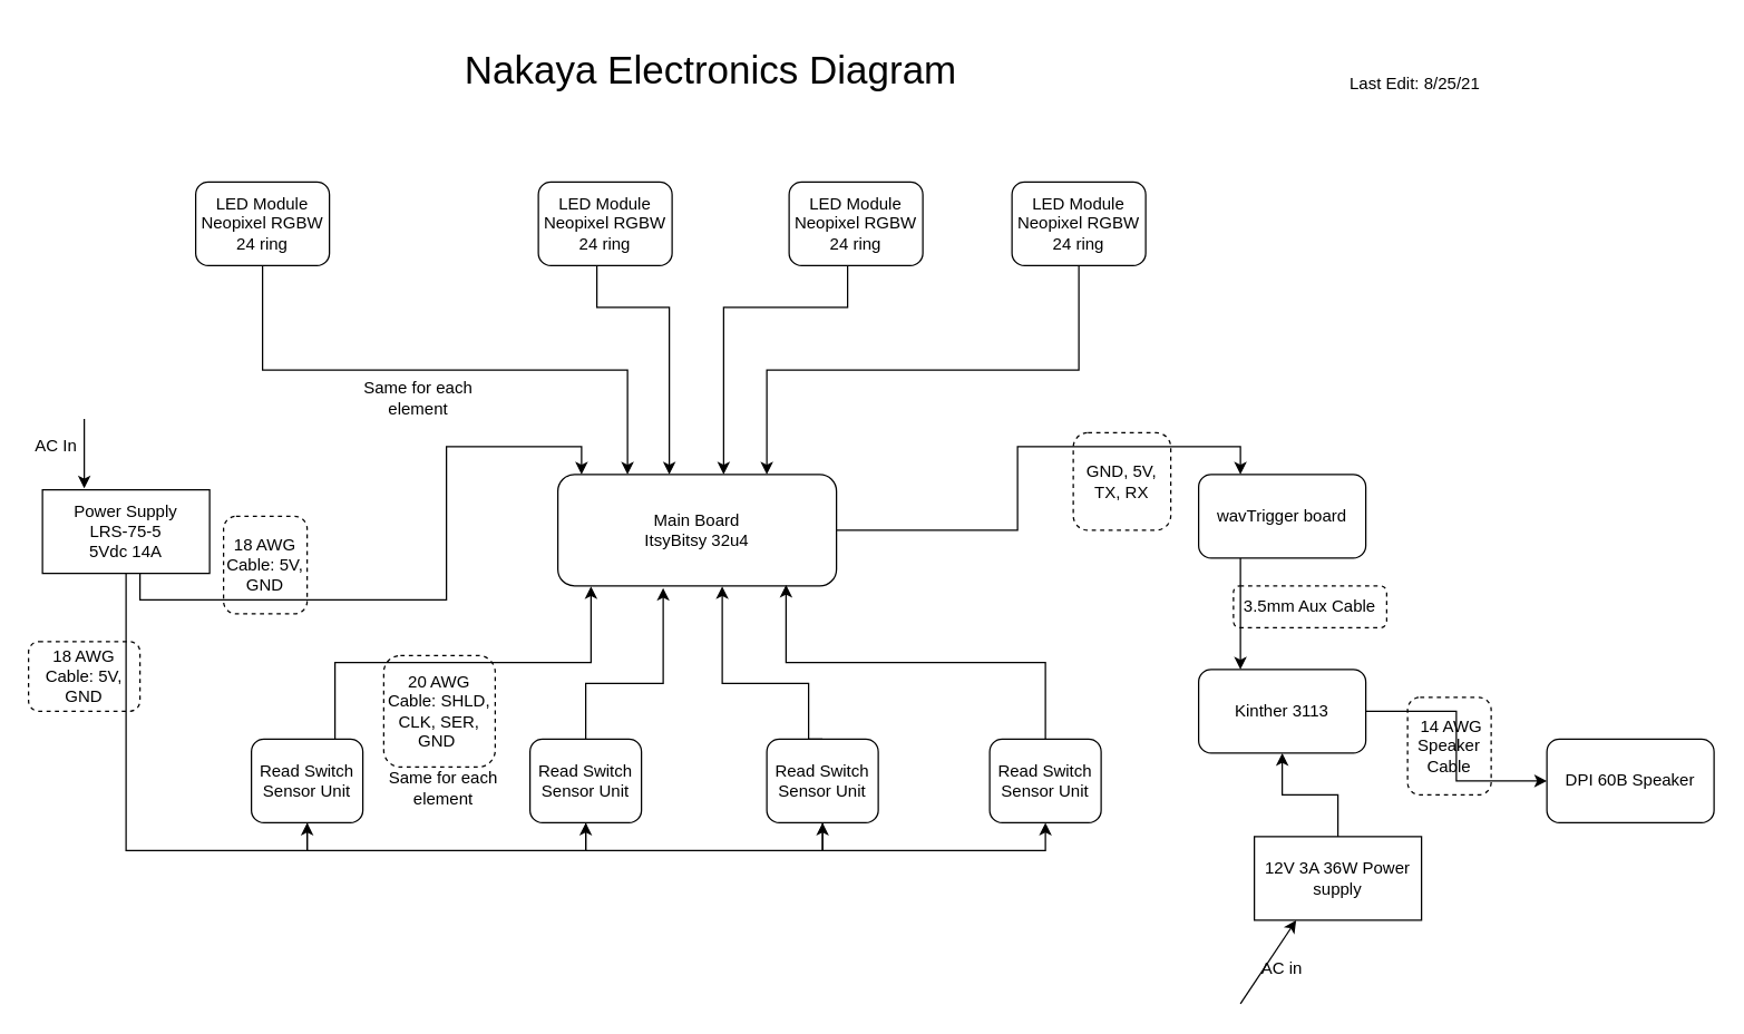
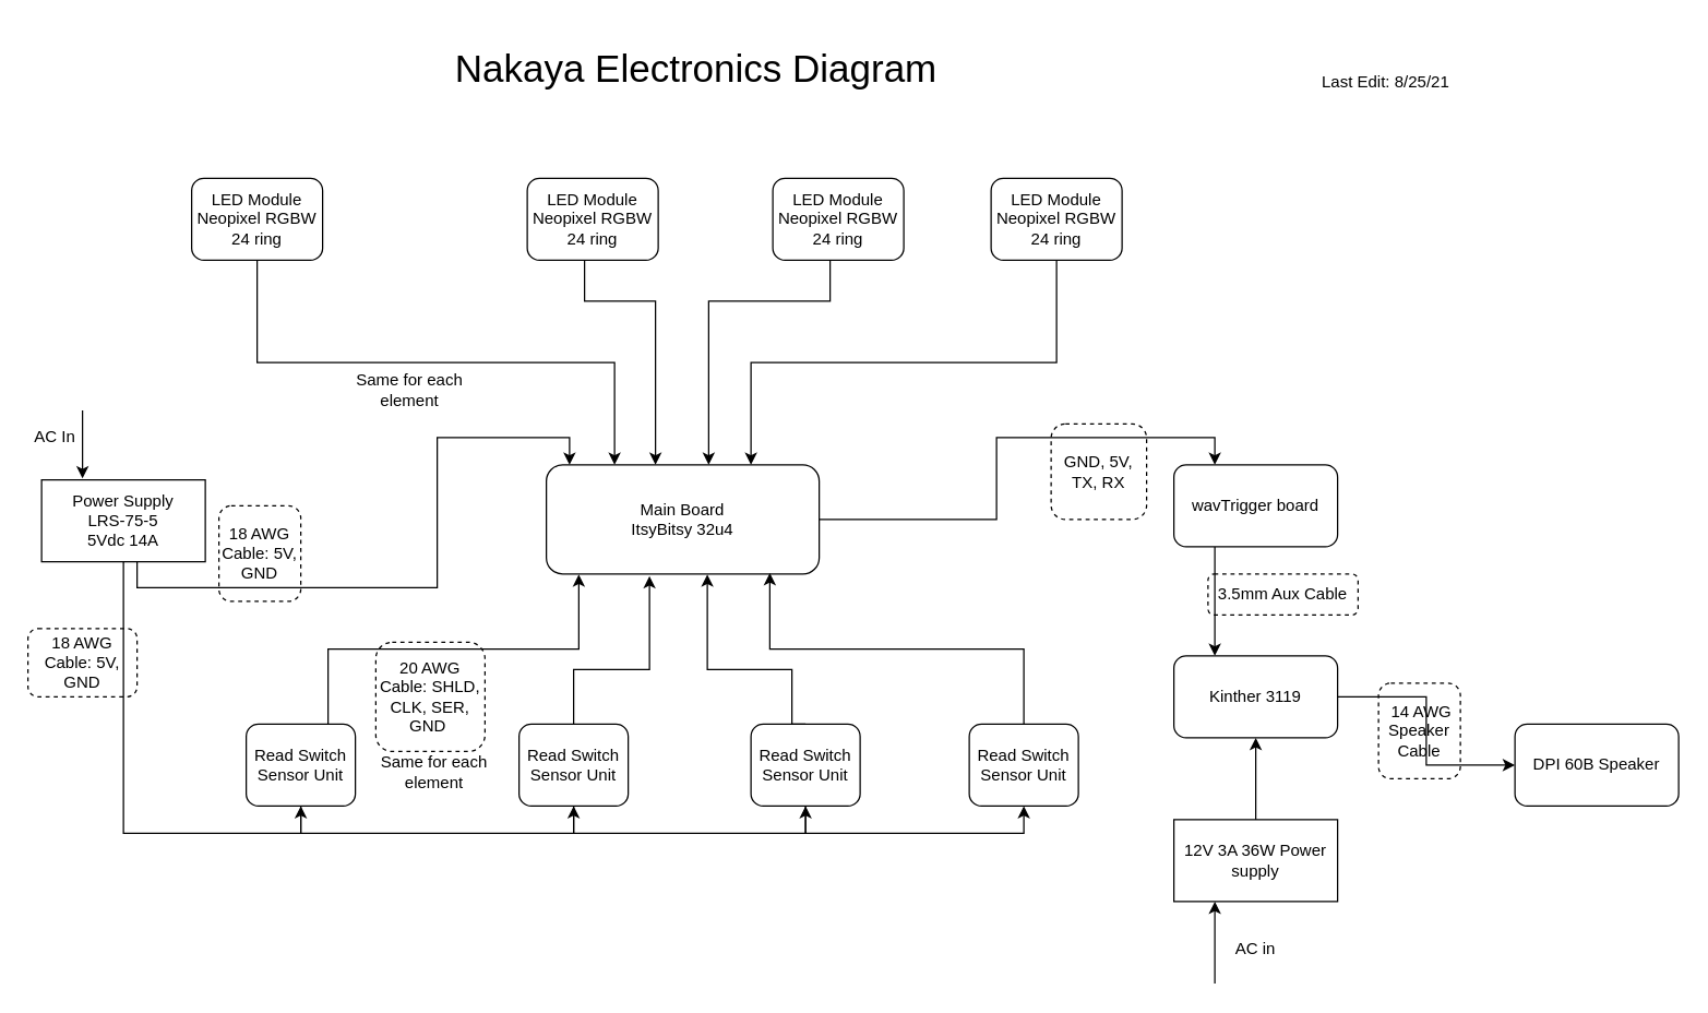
  <mxCell id="0" />
  <mxCell id="1" parent="0" />
  <mxCell id="2" style="edgeStyle=orthogonalEdgeStyle;rounded=0;orthogonalLoop=1;jettySize=auto;html=1;exitX=1;exitY=0.5;exitDx=0;exitDy=0;entryX=0.25;entryY=0;entryDx=0;entryDy=0;" parent="1" source="3" target="29" edge="1"><mxGeometry relative="1" as="geometry" /></mxCell>
  <mxCell id="3" value="Main Board&lt;br&gt;ItsyBitsy 32u4" style="rounded=1;whiteSpace=wrap;html=1;" parent="1" vertex="1"><mxGeometry x="400" y="340" width="200" height="80" as="geometry" /></mxCell>
  <mxCell id="4" style="edgeStyle=orthogonalEdgeStyle;rounded=0;orthogonalLoop=1;jettySize=auto;html=1;exitX=0.75;exitY=0;exitDx=0;exitDy=0;entryX=0.119;entryY=1.004;entryDx=0;entryDy=0;entryPerimeter=0;" parent="1" source="6" target="3" edge="1"><mxGeometry relative="1" as="geometry" /></mxCell>
  <mxCell id="5" style="edgeStyle=orthogonalEdgeStyle;rounded=0;orthogonalLoop=1;jettySize=auto;html=1;exitX=0.5;exitY=1;exitDx=0;exitDy=0;entryX=0.5;entryY=1;entryDx=0;entryDy=0;" parent="1" source="6" target="9" edge="1"><mxGeometry relative="1" as="geometry" /></mxCell>
  <mxCell id="6" value="Read Switch Sensor Unit" style="rounded=1;whiteSpace=wrap;html=1;" parent="1" vertex="1"><mxGeometry x="180" y="530" width="80" height="60" as="geometry" /></mxCell>
  <mxCell id="7" style="edgeStyle=orthogonalEdgeStyle;rounded=0;orthogonalLoop=1;jettySize=auto;html=1;exitX=0.5;exitY=0;exitDx=0;exitDy=0;entryX=0.378;entryY=1.019;entryDx=0;entryDy=0;entryPerimeter=0;" parent="1" source="9" target="3" edge="1"><mxGeometry relative="1" as="geometry"><Array as="points"><mxPoint x="420" y="490" /><mxPoint x="476" y="490" /></Array></mxGeometry></mxCell>
  <mxCell id="8" style="edgeStyle=orthogonalEdgeStyle;rounded=0;orthogonalLoop=1;jettySize=auto;html=1;exitX=0.5;exitY=1;exitDx=0;exitDy=0;entryX=0.5;entryY=1;entryDx=0;entryDy=0;" parent="1" source="9" target="12" edge="1"><mxGeometry relative="1" as="geometry" /></mxCell>
  <mxCell id="9" value="Read Switch Sensor Unit" style="rounded=1;whiteSpace=wrap;html=1;" parent="1" vertex="1"><mxGeometry x="380" y="530" width="80" height="60" as="geometry" /></mxCell>
  <mxCell id="10" style="edgeStyle=orthogonalEdgeStyle;rounded=0;orthogonalLoop=1;jettySize=auto;html=1;exitX=0.5;exitY=0;exitDx=0;exitDy=0;entryX=0.59;entryY=1.004;entryDx=0;entryDy=0;entryPerimeter=0;" parent="1" source="12" target="3" edge="1"><mxGeometry relative="1" as="geometry"><Array as="points"><mxPoint x="580" y="530" /><mxPoint x="580" y="490" /><mxPoint x="518" y="490" /></Array></mxGeometry></mxCell>
  <mxCell id="11" style="edgeStyle=orthogonalEdgeStyle;rounded=0;orthogonalLoop=1;jettySize=auto;html=1;exitX=0.5;exitY=1;exitDx=0;exitDy=0;entryX=0.5;entryY=1;entryDx=0;entryDy=0;" parent="1" source="12" target="14" edge="1"><mxGeometry relative="1" as="geometry" /></mxCell>
  <mxCell id="12" value="Read Switch Sensor Unit" style="rounded=1;whiteSpace=wrap;html=1;" parent="1" vertex="1"><mxGeometry x="550" y="530" width="80" height="60" as="geometry" /></mxCell>
  <mxCell id="13" style="edgeStyle=orthogonalEdgeStyle;rounded=0;orthogonalLoop=1;jettySize=auto;html=1;exitX=0.5;exitY=0;exitDx=0;exitDy=0;entryX=0.819;entryY=0.99;entryDx=0;entryDy=0;entryPerimeter=0;" parent="1" source="14" target="3" edge="1"><mxGeometry relative="1" as="geometry" /></mxCell>
  <mxCell id="14" value="Read Switch Sensor Unit" style="rounded=1;whiteSpace=wrap;html=1;" parent="1" vertex="1"><mxGeometry x="710" y="530" width="80" height="60" as="geometry" /></mxCell>
  <mxCell id="15" style="edgeStyle=orthogonalEdgeStyle;rounded=0;orthogonalLoop=1;jettySize=auto;html=1;exitX=0.5;exitY=1;exitDx=0;exitDy=0;entryX=0.085;entryY=0;entryDx=0;entryDy=0;entryPerimeter=0;" parent="1" source="17" target="3" edge="1"><mxGeometry relative="1" as="geometry"><Array as="points"><mxPoint x="100" y="410" /><mxPoint x="100" y="430" /><mxPoint x="320" y="430" /><mxPoint x="320" y="320" /><mxPoint x="417" y="320" /></Array></mxGeometry></mxCell>
  <mxCell id="16" style="edgeStyle=orthogonalEdgeStyle;rounded=0;orthogonalLoop=1;jettySize=auto;html=1;exitX=0.5;exitY=1;exitDx=0;exitDy=0;entryX=0.5;entryY=1;entryDx=0;entryDy=0;" parent="1" source="17" target="6" edge="1"><mxGeometry relative="1" as="geometry"><mxPoint x="90" y="600" as="targetPoint" /></mxGeometry></mxCell>
  <mxCell id="17" value="Power Supply&lt;br&gt;LRS-75-5&lt;br&gt;5Vdc 14A" style="rounded=0;whiteSpace=wrap;html=1;" parent="1" vertex="1"><mxGeometry x="30" y="351" width="120" height="60" as="geometry" /></mxCell>
  <mxCell id="18" style="edgeStyle=orthogonalEdgeStyle;rounded=0;orthogonalLoop=1;jettySize=auto;html=1;exitX=0.5;exitY=1;exitDx=0;exitDy=0;entryX=0.25;entryY=0;entryDx=0;entryDy=0;" parent="1" source="19" target="3" edge="1"><mxGeometry relative="1" as="geometry" /></mxCell>
  <mxCell id="19" value="LED Module&lt;br&gt;Neopixel RGBW 24 ring" style="rounded=1;whiteSpace=wrap;html=1;" parent="1" vertex="1"><mxGeometry x="140" y="130" width="96" height="60" as="geometry" /></mxCell>
  <mxCell id="20" style="edgeStyle=orthogonalEdgeStyle;rounded=0;orthogonalLoop=1;jettySize=auto;html=1;exitX=0.5;exitY=1;exitDx=0;exitDy=0;entryX=0.4;entryY=0;entryDx=0;entryDy=0;entryPerimeter=0;" parent="1" source="21" target="3" edge="1"><mxGeometry relative="1" as="geometry"><Array as="points"><mxPoint x="428" y="190" /><mxPoint x="428" y="220" /><mxPoint x="480" y="220" /></Array></mxGeometry></mxCell>
  <mxCell id="21" value="LED Module&lt;br&gt;Neopixel RGBW 24 ring" style="rounded=1;whiteSpace=wrap;html=1;" parent="1" vertex="1"><mxGeometry x="386" y="130" width="96" height="60" as="geometry" /></mxCell>
  <mxCell id="22" style="edgeStyle=orthogonalEdgeStyle;rounded=0;orthogonalLoop=1;jettySize=auto;html=1;exitX=0.5;exitY=1;exitDx=0;exitDy=0;entryX=0.595;entryY=0;entryDx=0;entryDy=0;entryPerimeter=0;" parent="1" source="23" target="3" edge="1"><mxGeometry relative="1" as="geometry"><Array as="points"><mxPoint x="608" y="190" /><mxPoint x="608" y="220" /><mxPoint x="519" y="220" /></Array></mxGeometry></mxCell>
  <mxCell id="23" value="LED Module&lt;br&gt;Neopixel RGBW 24 ring" style="rounded=1;whiteSpace=wrap;html=1;" parent="1" vertex="1"><mxGeometry x="566" y="130" width="96" height="60" as="geometry" /></mxCell>
  <mxCell id="24" style="edgeStyle=orthogonalEdgeStyle;rounded=0;orthogonalLoop=1;jettySize=auto;html=1;exitX=0.5;exitY=1;exitDx=0;exitDy=0;entryX=0.75;entryY=0;entryDx=0;entryDy=0;" parent="1" source="25" target="3" edge="1"><mxGeometry relative="1" as="geometry" /></mxCell>
  <mxCell id="25" value="LED Module&lt;br&gt;Neopixel RGBW 24 ring" style="rounded=1;whiteSpace=wrap;html=1;" parent="1" vertex="1"><mxGeometry x="726" y="130" width="96" height="60" as="geometry" /></mxCell>
  <mxCell id="26" value="" style="endArrow=classic;html=1;" parent="1" edge="1"><mxGeometry width="50" height="50" relative="1" as="geometry"><mxPoint x="60" y="300" as="sourcePoint" /><mxPoint x="60" y="350" as="targetPoint" /></mxGeometry></mxCell>
  <mxCell id="27" value="AC In" style="text;html=1;strokeColor=none;fillColor=none;align=center;verticalAlign=middle;whiteSpace=wrap;rounded=0;" parent="1" vertex="1"><mxGeometry x="20" y="310" width="40" height="20" as="geometry" /></mxCell>
  <mxCell id="28" style="edgeStyle=orthogonalEdgeStyle;rounded=0;orthogonalLoop=1;jettySize=auto;html=1;exitX=0.25;exitY=1;exitDx=0;exitDy=0;entryX=0.25;entryY=0;entryDx=0;entryDy=0;" parent="1" source="29" target="32" edge="1"><mxGeometry relative="1" as="geometry" /></mxCell>
  <mxCell id="29" value="wavTrigger board" style="rounded=1;whiteSpace=wrap;html=1;" parent="1" vertex="1"><mxGeometry x="860" y="340" width="120" height="60" as="geometry" /></mxCell>
  <mxCell id="30" value="GND, 5V, TX, RX" style="text;html=1;fillColor=none;align=center;verticalAlign=middle;whiteSpace=wrap;rounded=1;strokeColor=#000000;dashed=1;" parent="1" vertex="1"><mxGeometry x="770" y="310" width="70" height="70" as="geometry" /></mxCell>
  <mxCell id="31" style="edgeStyle=orthogonalEdgeStyle;rounded=0;orthogonalLoop=1;jettySize=auto;html=1;exitX=1;exitY=0.5;exitDx=0;exitDy=0;entryX=0;entryY=0.5;entryDx=0;entryDy=0;" parent="1" source="32" target="41" edge="1"><mxGeometry relative="1" as="geometry" /></mxCell>
- <mxCell id="32" value="Kinther 3113" style="rounded=1;whiteSpace=wrap;html=1;" parent="1" vertex="1"><mxGeometry x="860" y="480" width="120" height="60" as="geometry" /></mxCell>
+ <mxCell id="32" value="Kinther 3119" style="rounded=1;whiteSpace=wrap;html=1;" parent="1" vertex="1"><mxGeometry x="860" y="480" width="120" height="60" as="geometry" /></mxCell>
  <mxCell id="33" value="18 AWG Cable: 5V, GND" style="text;html=1;fillColor=none;align=center;verticalAlign=middle;whiteSpace=wrap;rounded=1;strokeColor=#000000;dashed=1;" parent="1" vertex="1"><mxGeometry x="20" y="460" width="80" height="50" as="geometry" /></mxCell>
  <mxCell id="34" value="18 AWG Cable: 5V, GND" style="text;html=1;fillColor=none;align=center;verticalAlign=middle;whiteSpace=wrap;rounded=1;strokeColor=#000000;dashed=1;" parent="1" vertex="1"><mxGeometry x="160" y="370" width="60" height="70" as="geometry" /></mxCell>
  <mxCell id="35" value="20 AWG Cable: SHLD, CLK, SER, GND&amp;nbsp;" style="text;html=1;fillColor=none;align=center;verticalAlign=middle;whiteSpace=wrap;rounded=1;strokeColor=#000000;dashed=1;" parent="1" vertex="1"><mxGeometry x="275" y="470" width="80" height="80" as="geometry" /></mxCell>
  <mxCell id="36" value="Same for each&lt;br&gt;element" style="text;html=1;strokeColor=none;fillColor=none;align=center;verticalAlign=middle;whiteSpace=wrap;rounded=0;dashed=1;" parent="1" vertex="1"><mxGeometry x="273" y="555" width="90" height="20" as="geometry" /></mxCell>
  <mxCell id="37" style="edgeStyle=orthogonalEdgeStyle;rounded=0;orthogonalLoop=1;jettySize=auto;html=1;exitX=0.5;exitY=1;exitDx=0;exitDy=0;" parent="1" source="30" target="30" edge="1"><mxGeometry relative="1" as="geometry" /></mxCell>
  <mxCell id="38" style="edgeStyle=orthogonalEdgeStyle;rounded=0;orthogonalLoop=1;jettySize=auto;html=1;exitX=0.5;exitY=0;exitDx=0;exitDy=0;entryX=0.5;entryY=1;entryDx=0;entryDy=0;" parent="1" source="39" target="32" edge="1"><mxGeometry relative="1" as="geometry" /></mxCell>
- <mxCell id="39" value="12V 3A 36W Power supply" style="rounded=0;whiteSpace=wrap;html=1;strokeColor=#000000;" parent="1" vertex="1"><mxGeometry x="900" y="600" width="120" height="60" as="geometry" /></mxCell>
+ <mxCell id="39" value="12V 3A 36W Power supply" style="rounded=0;whiteSpace=wrap;html=1;strokeColor=#000000;" parent="1" vertex="1"><mxGeometry x="860" y="600" width="120" height="60" as="geometry" /></mxCell>
  <mxCell id="40" value="3.5mm Aux Cable" style="text;html=1;fillColor=none;align=center;verticalAlign=middle;whiteSpace=wrap;rounded=1;strokeColor=#000000;dashed=1;" parent="1" vertex="1"><mxGeometry x="885" y="420" width="110" height="30" as="geometry" /></mxCell>
  <mxCell id="41" value="DPI 60B Speaker" style="rounded=1;whiteSpace=wrap;html=1;strokeColor=#000000;" parent="1" vertex="1"><mxGeometry x="1110" y="530" width="120" height="60" as="geometry" /></mxCell>
  <mxCell id="42" value="Same for each&lt;br&gt;element" style="text;html=1;strokeColor=none;fillColor=none;align=center;verticalAlign=middle;whiteSpace=wrap;rounded=0;dashed=1;" parent="1" vertex="1"><mxGeometry x="255" y="275" width="90" height="20" as="geometry" /></mxCell>
  <mxCell id="43" value="&lt;font style=&quot;font-size: 28px&quot;&gt;Nakaya Electronics Diagram&lt;/font&gt;" style="text;html=1;strokeColor=none;fillColor=none;align=center;verticalAlign=middle;whiteSpace=wrap;rounded=0;" parent="1" vertex="1"><mxGeometry x="310" y="20" width="400" height="60" as="geometry" /></mxCell>
  <mxCell id="44" value="Last Edit: 8/25/21&lt;br&gt;" style="text;html=1;align=center;verticalAlign=middle;resizable=0;points=[];autosize=1;strokeColor=none;" parent="1" vertex="1"><mxGeometry x="960" y="50" width="110" height="20" as="geometry" /></mxCell>
  <mxCell id="45" value="&amp;nbsp;14 AWG Speaker Cable" style="text;html=1;fillColor=none;align=center;verticalAlign=middle;whiteSpace=wrap;rounded=1;strokeColor=#000000;dashed=1;" parent="1" vertex="1"><mxGeometry x="1010" y="500" width="60" height="70" as="geometry" /></mxCell>
  <mxCell id="46" value="" style="endArrow=classic;html=1;entryX=0.25;entryY=1;entryDx=0;entryDy=0;" parent="1" target="39" edge="1"><mxGeometry width="50" height="50" relative="1" as="geometry"><mxPoint x="890" y="720" as="sourcePoint" /><mxPoint x="900" y="685" as="targetPoint" /></mxGeometry></mxCell>
  <mxCell id="47" value="AC in" style="text;html=1;strokeColor=none;fillColor=none;align=center;verticalAlign=middle;whiteSpace=wrap;rounded=0;" parent="1" vertex="1"><mxGeometry x="900" y="685" width="40" height="20" as="geometry" /></mxCell>
